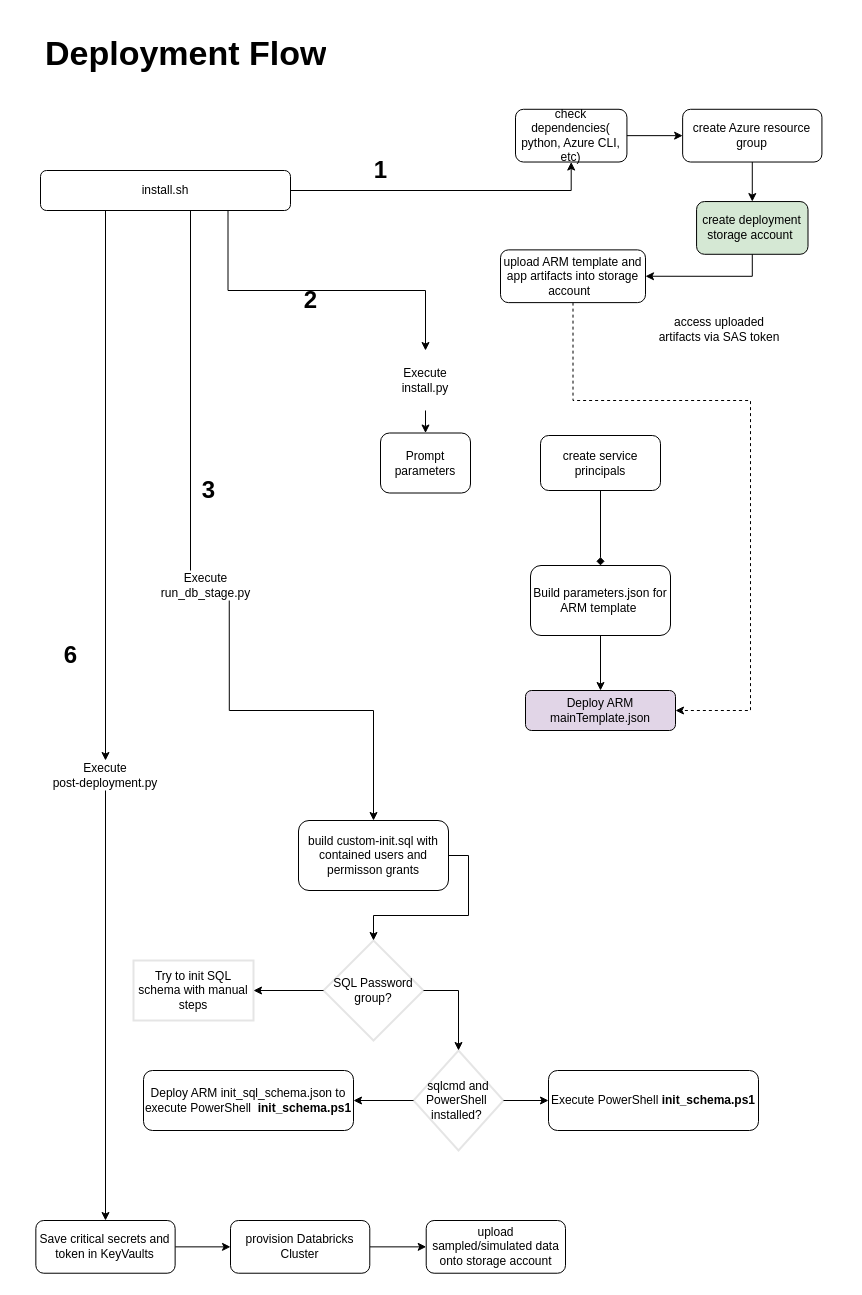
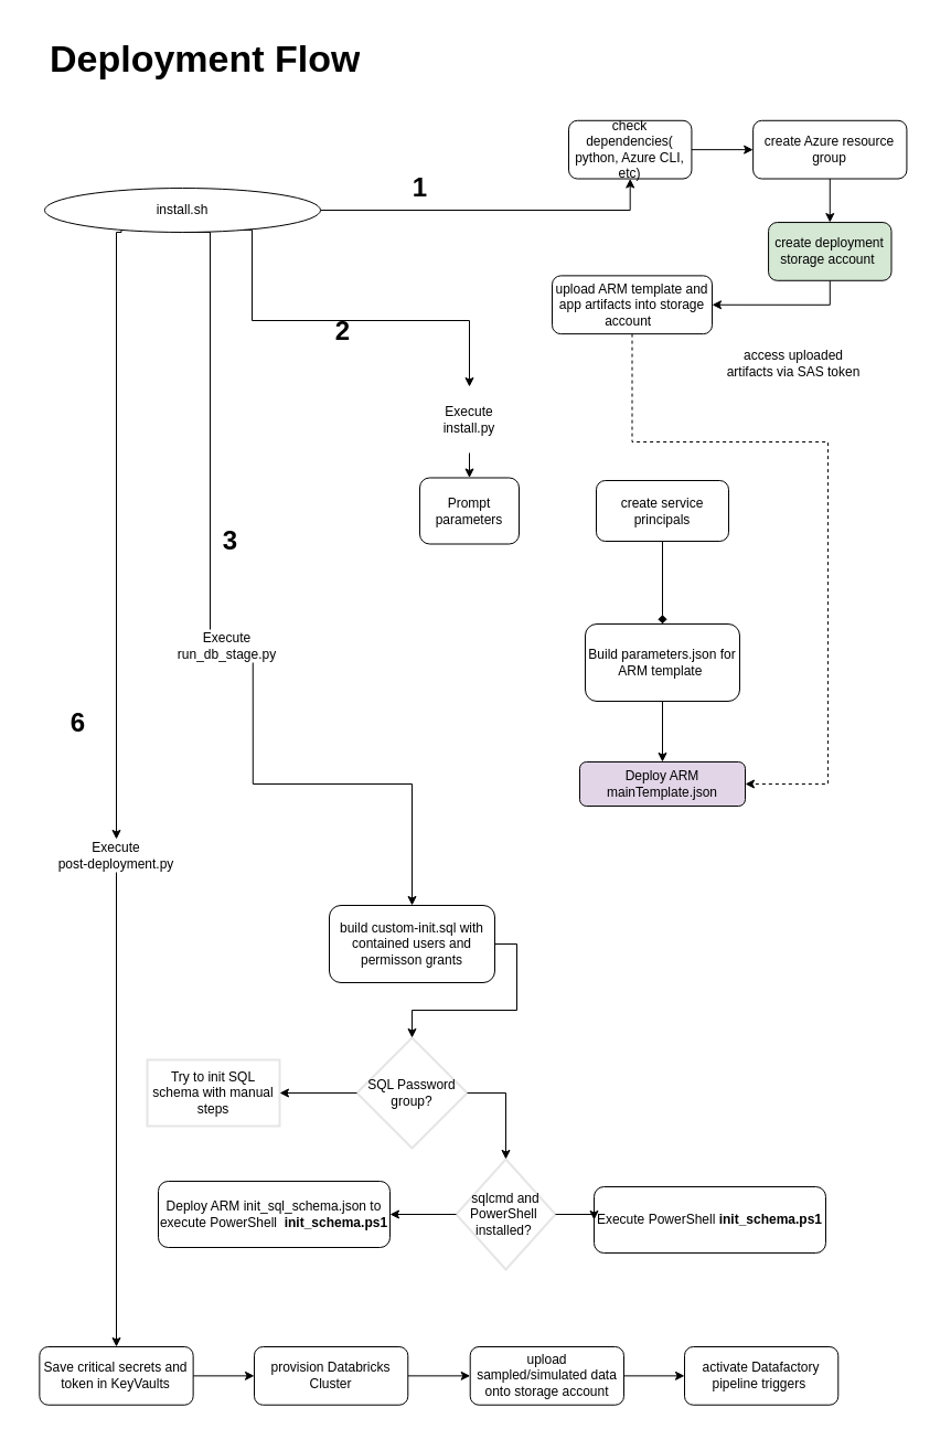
  <mxCell id="0" />
  <mxCell id="1" parent="0" />
  <mxCell id="2" style="edgeStyle=orthogonalEdgeStyle;rounded=0;sketch=0;orthogonalLoop=1;jettySize=auto;html=1;exitX=1;exitY=0.5;exitDx=0;exitDy=0;" edge="1" parent="1" source="5" target="7"><mxGeometry relative="1" as="geometry" /></mxCell>
  <mxCell id="3" style="edgeStyle=orthogonalEdgeStyle;rounded=0;sketch=0;orthogonalLoop=1;jettySize=auto;html=1;exitX=0.5;exitY=1;exitDx=0;exitDy=0;endArrow=none;" edge="1" parent="1" source="5" target="19"><mxGeometry relative="1" as="geometry"><Array as="points"><mxPoint x="190" y="210" /></Array></mxGeometry></mxCell>
  <mxCell id="4" style="edgeStyle=orthogonalEdgeStyle;rounded=0;sketch=0;orthogonalLoop=1;jettySize=auto;html=1;exitX=0.5;exitY=1;exitDx=0;exitDy=0;entryX=0.5;entryY=0;entryDx=0;entryDy=0;" edge="1" parent="1" source="41" target="47"><mxGeometry relative="1" as="geometry"><mxPoint x="60" y="1220" as="targetPoint" /></mxGeometry></mxCell>
- <mxCell id="5" value="install.sh" style="rounded=1;whiteSpace=wrap;html=1;" vertex="1" parent="1"><mxGeometry x="40" y="170" width="250" height="40" as="geometry" /></mxCell>
+ <mxCell id="5" value="install.sh" style="ellipse;whiteSpace=wrap;html=1;" vertex="1" parent="1"><mxGeometry x="40" y="170" width="250" height="40" as="geometry" /></mxCell>
  <mxCell id="6" value="" style="group" vertex="1" connectable="0" parent="1"><mxGeometry x="450" y="510" width="390" height="290" as="geometry" /></mxCell>
  <mxCell id="7" value="check dependencies( python, Azure CLI, etc)" style="rounded=1;whiteSpace=wrap;html=1;" vertex="1" parent="6"><mxGeometry x="65" y="-401.212" width="111.429" height="52.727" as="geometry" /></mxCell>
  <mxCell id="8" style="edgeStyle=orthogonalEdgeStyle;rounded=0;sketch=0;orthogonalLoop=1;jettySize=auto;html=1;exitX=0.5;exitY=1;exitDx=0;exitDy=0;entryX=0.5;entryY=0;entryDx=0;entryDy=0;" edge="1" parent="6" source="9" target="10"><mxGeometry relative="1" as="geometry" /></mxCell>
  <mxCell id="9" value="create Azure resource group" style="rounded=1;whiteSpace=wrap;html=1;" vertex="1" parent="6"><mxGeometry x="232.143" y="-401.212" width="139.286" height="52.727" as="geometry" /></mxCell>
  <mxCell id="10" value="create deployment storage account&amp;nbsp;" style="rounded=1;whiteSpace=wrap;html=1;fillColor=#d5e8d4;" vertex="1" parent="6"><mxGeometry x="246.071" y="-308.939" width="111.429" height="52.727" as="geometry" /></mxCell>
  <mxCell id="11" style="edgeStyle=orthogonalEdgeStyle;rounded=0;sketch=0;orthogonalLoop=1;jettySize=auto;html=1;exitX=0.5;exitY=1;exitDx=0;exitDy=0;entryX=1;entryY=0.5;entryDx=0;entryDy=0;dashed=1;" edge="1" parent="6" source="12" target="16"><mxGeometry relative="1" as="geometry"><Array as="points"><mxPoint x="123" y="-110" /><mxPoint x="300" y="-110" /><mxPoint x="300" y="200" /></Array></mxGeometry></mxCell>
  <mxCell id="12" value="upload ARM template and app artifacts into storage account&amp;nbsp;&amp;nbsp;" style="rounded=1;whiteSpace=wrap;html=1;" vertex="1" parent="6"><mxGeometry x="50" y="-260.61" width="145" height="52.73" as="geometry" /></mxCell>
  <mxCell id="13" style="edgeStyle=orthogonalEdgeStyle;rounded=0;orthogonalLoop=1;jettySize=auto;html=1;exitX=1;exitY=0.5;exitDx=0;exitDy=0;entryX=0;entryY=0.5;entryDx=0;entryDy=0;" edge="1" parent="6" source="7" target="9"><mxGeometry relative="1" as="geometry" /></mxCell>
  <mxCell id="14" style="edgeStyle=orthogonalEdgeStyle;rounded=0;orthogonalLoop=1;jettySize=auto;html=1;exitX=0.5;exitY=1;exitDx=0;exitDy=0;entryX=1;entryY=0.5;entryDx=0;entryDy=0;" edge="1" parent="6" source="10" target="12"><mxGeometry relative="1" as="geometry" /></mxCell>
  <mxCell id="15" value="access uploaded artifacts via SAS token" style="text;html=1;strokeColor=none;fillColor=none;align=center;verticalAlign=middle;whiteSpace=wrap;rounded=0;opacity=10;" vertex="1" parent="6"><mxGeometry x="204.286" y="-181.515" width="130" as="geometry" /></mxCell>
  <mxCell id="16" value="Deploy ARM &lt;br&gt;mainTemplate.json" style="whiteSpace=wrap;html=1;rounded=1;fillColor=#e1d5e7;" vertex="1" parent="6"><mxGeometry x="75" y="180" width="150" height="40" as="geometry" /></mxCell>
  <mxCell id="17" style="edgeStyle=orthogonalEdgeStyle;rounded=0;sketch=0;orthogonalLoop=1;jettySize=auto;html=1;exitX=0.75;exitY=1;exitDx=0;exitDy=0;entryX=0.5;entryY=0;entryDx=0;entryDy=0;" edge="1" parent="1" source="5" target="52"><mxGeometry relative="1" as="geometry"><mxPoint x="217.5" y="390" as="sourcePoint" /><mxPoint x="340" y="500" as="targetPoint" /><Array as="points"><mxPoint x="228" y="290" /><mxPoint x="425" y="290" /></Array></mxGeometry></mxCell>
  <mxCell id="18" style="edgeStyle=orthogonalEdgeStyle;rounded=0;sketch=0;orthogonalLoop=1;jettySize=auto;html=1;exitX=0.75;exitY=1;exitDx=0;exitDy=0;entryX=0.5;entryY=0;entryDx=0;entryDy=0;" edge="1" parent="1" source="19" target="28"><mxGeometry relative="1" as="geometry" /></mxCell>
  <mxCell id="19" value="Execute run_db_stage.py&lt;br&gt;" style="text;html=1;strokeColor=none;fillColor=none;align=center;verticalAlign=middle;whiteSpace=wrap;rounded=0;opacity=10;" vertex="1" parent="1"><mxGeometry x="157.5" y="570" width="95" height="30" as="geometry" /></mxCell>
  <mxCell id="20" value="" style="group" vertex="1" connectable="0" parent="1"><mxGeometry x="133" y="820" width="625" height="330" as="geometry" /></mxCell>
  <mxCell id="21" value="SQL Password group?" style="strokeWidth=2;html=1;shape=mxgraph.flowchart.decision;whiteSpace=wrap;opacity=10;" vertex="1" parent="20"><mxGeometry x="190" y="120" width="100" height="100" as="geometry" /></mxCell>
  <mxCell id="22" value="Try to init SQL schema with manual steps" style="whiteSpace=wrap;html=1;strokeWidth=2;opacity=10;" vertex="1" parent="20"><mxGeometry y="140" width="120" height="60" as="geometry" /></mxCell>
  <mxCell id="23" value="" style="edgeStyle=orthogonalEdgeStyle;rounded=0;sketch=0;orthogonalLoop=1;jettySize=auto;html=1;" edge="1" parent="20" source="21" target="22"><mxGeometry relative="1" as="geometry" /></mxCell>
  <mxCell id="24" style="edgeStyle=orthogonalEdgeStyle;rounded=0;sketch=0;orthogonalLoop=1;jettySize=auto;html=1;exitX=0;exitY=0.5;exitDx=0;exitDy=0;exitPerimeter=0;" edge="1" parent="20" source="25"><mxGeometry relative="1" as="geometry"><mxPoint x="220" y="280" as="targetPoint" /></mxGeometry></mxCell>
  <mxCell id="25" value="sqlcmd and PowerShell&amp;nbsp; installed?&amp;nbsp;" style="strokeWidth=2;html=1;shape=mxgraph.flowchart.decision;whiteSpace=wrap;opacity=10;" vertex="1" parent="20"><mxGeometry x="280" y="230" width="90" height="100" as="geometry" /></mxCell>
  <mxCell id="26" style="edgeStyle=orthogonalEdgeStyle;rounded=0;sketch=0;orthogonalLoop=1;jettySize=auto;html=1;exitX=1;exitY=0.5;exitDx=0;exitDy=0;exitPerimeter=0;entryX=0.5;entryY=0;entryDx=0;entryDy=0;entryPerimeter=0;" edge="1" parent="20" source="21" target="25"><mxGeometry relative="1" as="geometry" /></mxCell>
  <mxCell id="27" value="Deploy ARM init_sql_schema.json to execute PowerShell&amp;nbsp;&lt;b&gt;&amp;nbsp;init_schema.ps1&lt;/b&gt;" style="whiteSpace=wrap;html=1;rounded=1;" vertex="1" parent="20"><mxGeometry x="10" y="250" width="210" height="60" as="geometry" /></mxCell>
  <mxCell id="28" value="build custom-init.sql with contained users and permisson grants" style="whiteSpace=wrap;html=1;rounded=1;" vertex="1" parent="20"><mxGeometry x="165" width="150" height="70" as="geometry" /></mxCell>
  <mxCell id="29" style="edgeStyle=orthogonalEdgeStyle;rounded=0;sketch=0;orthogonalLoop=1;jettySize=auto;html=1;exitX=1;exitY=0.5;exitDx=0;exitDy=0;" edge="1" parent="20" source="28" target="21"><mxGeometry relative="1" as="geometry" /></mxCell>
- <mxCell id="30" value="Execute PowerShell&amp;nbsp;&lt;b&gt;init_schema.ps1&lt;/b&gt;" style="whiteSpace=wrap;html=1;rounded=1;" vertex="1" parent="20"><mxGeometry x="415" y="250" width="210" height="60" as="geometry" /></mxCell>
+ <mxCell id="30" value="Execute PowerShell&amp;nbsp;&lt;b&gt;init_schema.ps1&lt;/b&gt;" style="whiteSpace=wrap;html=1;rounded=1;" vertex="1" parent="20"><mxGeometry x="405" y="255" width="210" height="60" as="geometry" /></mxCell>
  <mxCell id="31" style="edgeStyle=orthogonalEdgeStyle;rounded=0;sketch=0;orthogonalLoop=1;jettySize=auto;html=1;exitX=1;exitY=0.5;exitDx=0;exitDy=0;exitPerimeter=0;entryX=0;entryY=0.5;entryDx=0;entryDy=0;" edge="1" parent="20" source="25" target="30"><mxGeometry relative="1" as="geometry" /></mxCell>
  <mxCell id="32" value="" style="group" vertex="1" connectable="0" parent="1"><mxGeometry x="360" y="365" width="350" height="270" as="geometry" /></mxCell>
  <mxCell id="33" value="Prompt parameters" style="rounded=1;whiteSpace=wrap;html=1;" vertex="1" parent="32"><mxGeometry x="20" y="67.5" width="90" height="60" as="geometry" /></mxCell>
  <mxCell id="34" value="Build parameters.json for ARM template&amp;nbsp;" style="rounded=1;whiteSpace=wrap;html=1;" vertex="1" parent="32"><mxGeometry x="170" y="200" width="140" height="70" as="geometry" /></mxCell>
  <mxCell id="35" style="edgeStyle=orthogonalEdgeStyle;rounded=0;sketch=0;orthogonalLoop=1;jettySize=auto;html=1;exitX=0.5;exitY=1;exitDx=0;exitDy=0;entryX=0.5;entryY=0;entryDx=0;entryDy=0;endArrow=diamond;" edge="1" parent="32" source="36" target="34"><mxGeometry relative="1" as="geometry" /></mxCell>
  <mxCell id="36" value="create service principals" style="rounded=1;whiteSpace=wrap;html=1;" vertex="1" parent="32"><mxGeometry x="180" y="70" width="120" height="55" as="geometry" /></mxCell>
  <mxCell id="37" value="" style="edgeStyle=orthogonalEdgeStyle;rounded=0;sketch=0;orthogonalLoop=1;jettySize=auto;html=1;" edge="1" parent="1" source="34" target="16"><mxGeometry relative="1" as="geometry" /></mxCell>
  <mxCell id="38" value="1" style="text;strokeColor=none;fillColor=none;html=1;fontSize=24;fontStyle=1;verticalAlign=middle;align=center;opacity=10;" vertex="1" parent="1"><mxGeometry x="330" y="150" width="100" height="40" as="geometry" /></mxCell>
  <mxCell id="39" value="2" style="text;strokeColor=none;fillColor=none;html=1;fontSize=24;fontStyle=1;verticalAlign=middle;align=center;opacity=10;" vertex="1" parent="1"><mxGeometry x="260" y="280" width="100" height="40" as="geometry" /></mxCell>
  <mxCell id="40" value="3" style="text;strokeColor=none;fillColor=none;html=1;fontSize=24;fontStyle=1;verticalAlign=middle;align=center;opacity=10;" vertex="1" parent="1"><mxGeometry x="157.5" y="470" width="100" height="40" as="geometry" /></mxCell>
  <mxCell id="41" value="Execute &lt;br&gt;post-deployment.py" style="text;html=1;strokeColor=none;fillColor=none;align=center;verticalAlign=middle;whiteSpace=wrap;rounded=0;" vertex="1" parent="1"><mxGeometry x="40" y="760" width="130" height="30" as="geometry" /></mxCell>
  <mxCell id="42" style="edgeStyle=orthogonalEdgeStyle;rounded=0;sketch=0;orthogonalLoop=1;jettySize=auto;html=1;exitX=0.25;exitY=1;exitDx=0;exitDy=0;" edge="1" parent="1" source="5" target="41"><mxGeometry relative="1" as="geometry"><mxPoint x="60" y="1220" as="targetPoint" /><mxPoint x="102.5" y="210" as="sourcePoint" /><Array as="points"><mxPoint x="105" y="210" /></Array></mxGeometry></mxCell>
  <mxCell id="43" value="6" style="text;strokeColor=none;fillColor=none;html=1;fontSize=24;fontStyle=1;verticalAlign=middle;align=center;opacity=10;" vertex="1" parent="1"><mxGeometry y="635" width="100" height="40" as="geometry" x="20" /></mxCell>
  <mxCell id="44" style="edgeStyle=orthogonalEdgeStyle;rounded=0;sketch=0;orthogonalLoop=1;jettySize=auto;html=1;exitX=1;exitY=0.5;exitDx=0;exitDy=0;entryX=0;entryY=0.5;entryDx=0;entryDy=0;" edge="1" parent="1" source="45" target="49"><mxGeometry relative="1" as="geometry" /></mxCell>
  <mxCell id="45" value="provision Databricks Cluster" style="rounded=1;whiteSpace=wrap;html=1;" vertex="1" parent="1"><mxGeometry x="230.003" y="1219.998" width="139.286" height="52.727" as="geometry" /></mxCell>
  <mxCell id="46" style="edgeStyle=orthogonalEdgeStyle;rounded=0;sketch=0;orthogonalLoop=1;jettySize=auto;html=1;exitX=1;exitY=0.5;exitDx=0;exitDy=0;entryX=0;entryY=0.5;entryDx=0;entryDy=0;" edge="1" parent="1" source="47" target="45"><mxGeometry relative="1" as="geometry" /></mxCell>
  <mxCell id="47" value="Save critical secrets and token in KeyVaults" style="rounded=1;whiteSpace=wrap;html=1;" vertex="1" parent="1"><mxGeometry x="35.353" y="1219.998" width="139.286" height="52.727" as="geometry" /></mxCell>
+ <mxCell id="48" style="edgeStyle=orthogonalEdgeStyle;rounded=0;sketch=0;orthogonalLoop=1;jettySize=auto;html=1;exitX=1;exitY=0.5;exitDx=0;exitDy=0;entryX=0;entryY=0.5;entryDx=0;entryDy=0;" edge="1" parent="1" source="49" target="50"><mxGeometry relative="1" as="geometry" /></mxCell>
  <mxCell id="49" value="upload sampled/simulated data onto storage account" style="rounded=1;whiteSpace=wrap;html=1;" vertex="1" parent="1"><mxGeometry x="425.713" y="1219.998" width="139.286" height="52.727" as="geometry" /></mxCell>
+ <mxCell id="50" value="activate Datafactory pipeline triggers&amp;nbsp;" style="rounded=1;whiteSpace=wrap;html=1;" vertex="1" parent="1"><mxGeometry x="620.003" y="1219.998" width="139.286" height="52.727" as="geometry" /></mxCell>
  <mxCell id="51" value="&lt;h1 style=&quot;font-size: 34px&quot;&gt;&lt;font style=&quot;font-size: 34px&quot;&gt;Deployment Flow&lt;/font&gt;&lt;/h1&gt;&lt;div style=&quot;font-size: 34px&quot;&gt;&lt;font style=&quot;font-size: 34px&quot;&gt;&lt;br&gt;&lt;/font&gt;&lt;/div&gt;&lt;div style=&quot;font-size: 34px&quot;&gt;&lt;br&gt;&lt;/div&gt;" style="text;html=1;strokeColor=none;fillColor=none;spacing=5;spacingTop=-20;whiteSpace=wrap;overflow=hidden;rounded=0;opacity=10;" vertex="1" parent="1"><mxGeometry x="40" y="20" width="760" height="70" as="geometry" /></mxCell>
  <mxCell id="52" value="Execute install.py" style="text;html=1;strokeColor=none;fillColor=none;align=center;verticalAlign=middle;whiteSpace=wrap;rounded=0;opacity=10;" vertex="1" parent="1"><mxGeometry x="380" y="350" width="90" height="60" as="geometry" /></mxCell>
  <mxCell id="53" style="edgeStyle=orthogonalEdgeStyle;rounded=0;sketch=0;orthogonalLoop=1;jettySize=auto;html=1;exitX=0.5;exitY=1;exitDx=0;exitDy=0;entryX=0.5;entryY=0;entryDx=0;entryDy=0;" edge="1" parent="1" source="52" target="33"><mxGeometry relative="1" as="geometry" /></mxCell>
